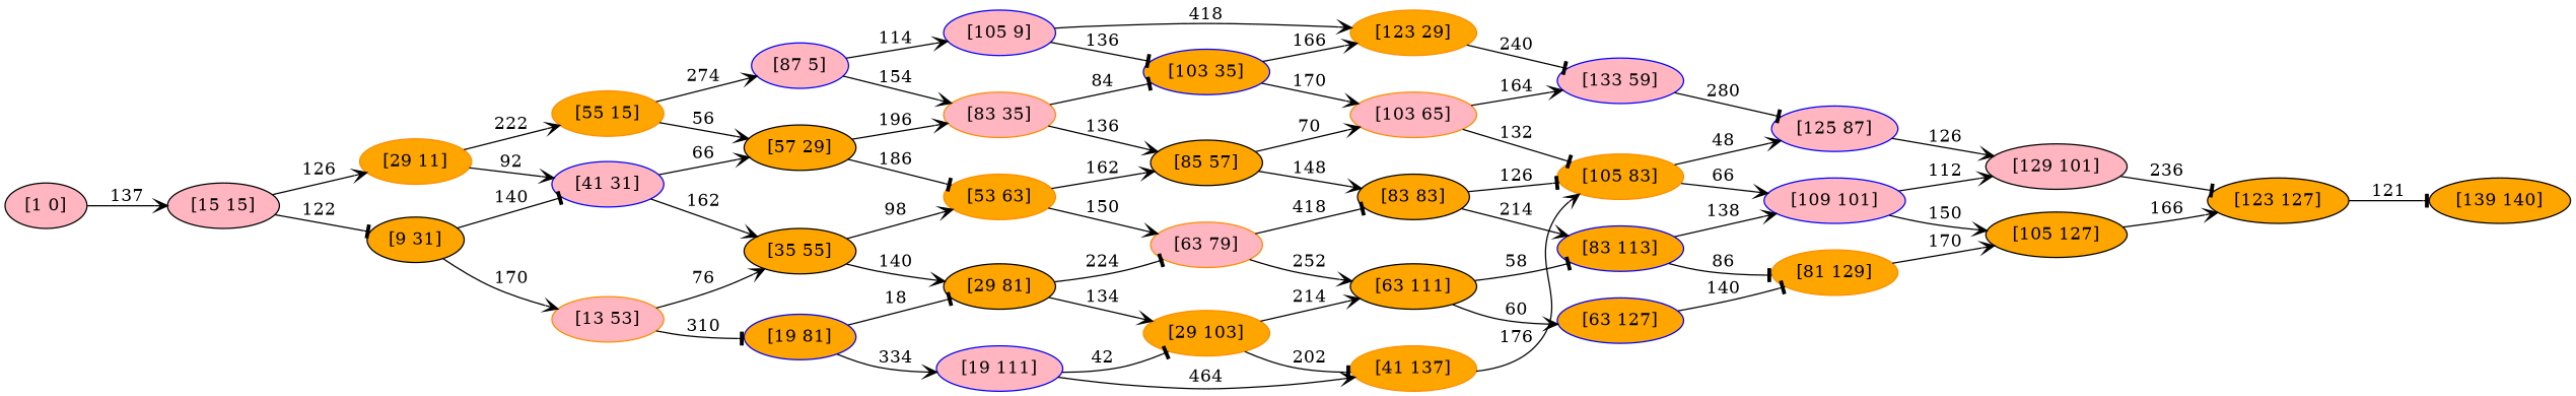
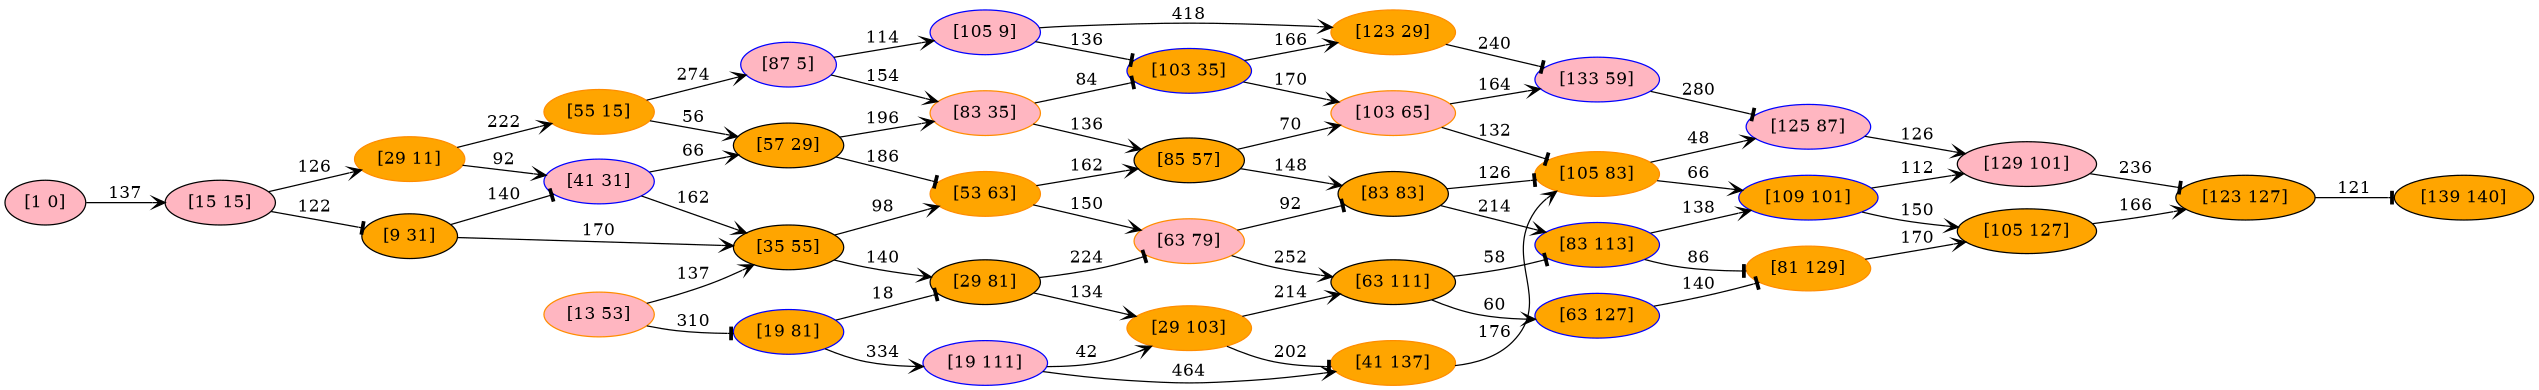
  digraph {
    rankdir=LR
    node [color=black fillcolor=orange style=filled]
    edge [arrowhead=vee]
    "[15 15]" [fillcolor=lightpink]
    "[29 11]" [color=darkorange]
    "[9 31]"
    "[55 15]" [color=darkorange]
    "[41 31]" [color=blue fillcolor=lightpink]
    "[13 53]" [color=darkorange fillcolor=lightpink]
    "[87 5]" [color=blue fillcolor=lightpink]
    "[57 29]"
    "[35 55]"
    "[19 81]" [color=blue]
    "[83 35]" [color=darkorange fillcolor=lightpink]
    "[105 9]" [color=blue fillcolor=lightpink]
    "[103 35]" [color=blue]
    "[85 57]"
    "[123 29]" [color=darkorange]
    "[103 65]" [color=darkorange fillcolor=lightpink]
    "[83 83]"
    "[133 59]" [color=blue fillcolor=lightpink]
    "[125 87]" [color=blue fillcolor=lightpink]
    "[105 83]" [color=darkorange]
    "[41 137]" [color=darkorange]
    "[63 127]" [color=blue]
    "[81 129]" [color=darkorange]
    "[105 127]"
    "[53 63]" [color=darkorange]
    "[63 79]" [color=darkorange fillcolor=lightpink]
    "[83 113]" [color=blue]
-   "[109 101]" [color=blue fillcolor=lightpink]
+   "[109 101]" [color=blue]
    "[123 127]"
    "[29 81]"
    "[29 103]" [color=darkorange]
    "[63 111]"
    "[1 0]" [fillcolor=lightpink]
    "[129 101]" [fillcolor=lightpink]
    "[139 140]"
    "[19 111]" [color=blue fillcolor=lightpink]
    "[15 15]" -> "[29 11]" [label=126]
    "[15 15]" -> "[9 31]" [arrowhead=tee label=122]
    "[29 11]" -> "[55 15]" [label=222]
    "[29 11]" -> "[41 31]" [label=92]
    "[9 31]" -> "[41 31]" [arrowhead=tee label=140]
-   "[9 31]" -> "[13 53]" [label=170]
+   "[9 31]" -> "[35 55]" [label=170]
    "[55 15]" -> "[87 5]" [label=274]
    "[55 15]" -> "[57 29]" [label=56]
    "[41 31]" -> "[57 29]" [label=66]
    "[41 31]" -> "[35 55]" [label=162]
-   "[13 53]" -> "[35 55]" [label=76]
+   "[13 53]" -> "[35 55]" [label=137]
    "[13 53]" -> "[19 81]" [arrowhead=tee label=310]
    "[87 5]" -> "[83 35]" [label=154]
    "[87 5]" -> "[105 9]" [label=114]
    "[57 29]" -> "[83 35]" [label=196]
    "[57 29]" -> "[53 63]" [arrowhead=tee label=186]
    "[35 55]" -> "[53 63]" [label=98]
    "[35 55]" -> "[29 81]" [label=140]
    "[19 81]" -> "[29 81]" [arrowhead=tee label=18]
    "[19 81]" -> "[19 111]" [label=334]
    "[83 35]" -> "[103 35]" [arrowhead=tee label=84]
    "[83 35]" -> "[85 57]" [label=136]
    "[105 9]" -> "[103 35]" [arrowhead=tee label=136]
    "[105 9]" -> "[123 29]" [label=418]
    "[103 35]" -> "[123 29]" [label=166]
    "[103 35]" -> "[103 65]" [label=170]
    "[85 57]" -> "[103 65]" [label=70]
    "[85 57]" -> "[83 83]" [label=148]
    "[123 29]" -> "[133 59]" [arrowhead=tee label=240]
    "[103 65]" -> "[133 59]" [label=164]
    "[103 65]" -> "[105 83]" [arrowhead=tee label=132]
    "[83 83]" -> "[105 83]" [arrowhead=tee label=126]
    "[83 83]" -> "[83 113]" [label=214]
    "[133 59]" -> "[125 87]" [arrowhead=tee label=280]
    "[125 87]" -> "[129 101]" [label=126]
    "[105 83]" -> "[125 87]" [label=48]
    "[105 83]" -> "[109 101]" [label=66]
    "[41 137]" -> "[105 83]" [label=176]
    "[63 127]" -> "[81 129]" [arrowhead=tee label=140]
    "[81 129]" -> "[105 127]" [label=170]
    "[105 127]" -> "[123 127]" [label=166]
    "[53 63]" -> "[85 57]" [label=162]
    "[53 63]" -> "[63 79]" [label=150]
-   "[63 79]" -> "[83 83]" [arrowhead=tee label=418]
+   "[63 79]" -> "[83 83]" [arrowhead=tee label=92]
    "[63 79]" -> "[63 111]" [label=252]
    "[83 113]" -> "[81 129]" [arrowhead=tee label=86]
    "[83 113]" -> "[109 101]" [label=138]
    "[109 101]" -> "[105 127]" [label=150]
    "[109 101]" -> "[129 101]" [label=112]
    "[123 127]" -> "[139 140]" [arrowhead=tee label=121]
    "[29 81]" -> "[63 79]" [arrowhead=tee label=224]
    "[29 81]" -> "[29 103]" [label=134]
    "[29 103]" -> "[41 137]" [arrowhead=tee label=202]
    "[29 103]" -> "[63 111]" [label=214]
    "[63 111]" -> "[63 127]" [label=60]
    "[63 111]" -> "[83 113]" [arrowhead=tee label=58]
    "[1 0]" -> "[15 15]" [label=137]
    "[129 101]" -> "[123 127]" [arrowhead=tee label=236]
    "[19 111]" -> "[41 137]" [label=464]
-   "[19 111]" -> "[29 103]" [arrowhead=tee label=42]
+   "[19 111]" -> "[29 103]" [label=42]
  }
